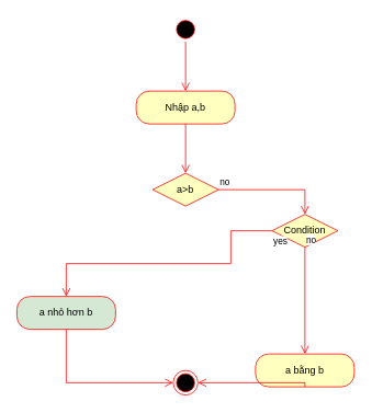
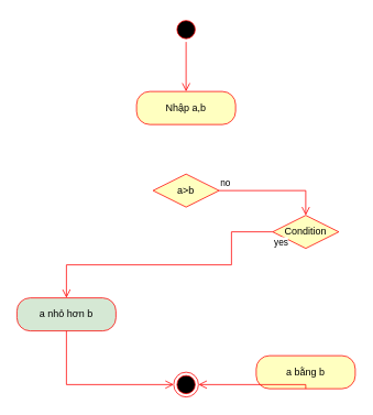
  <mxCell id="0" />
  <mxCell id="1" parent="0" />
  <mxCell id="2" value="" style="ellipse;html=1;shape=startState;fillColor=#000000;strokeColor=#ff0000;" vertex="1" parent="1"><mxGeometry x="210" y="20" width="30" height="30" as="geometry" /></mxCell>
  <mxCell id="3" value="" style="edgeStyle=orthogonalEdgeStyle;html=1;verticalAlign=bottom;endArrow=open;endSize=8;strokeColor=#ff0000;rounded=0;entryX=0.5;entryY=0;entryDx=0;entryDy=0;" edge="1" source="2" parent="1" target="4"><mxGeometry relative="1" as="geometry"><mxPoint x="225" y="110" as="targetPoint" /></mxGeometry></mxCell>
  <mxCell id="4" value="Nhập a,b" style="rounded=1;whiteSpace=wrap;html=1;arcSize=40;fontColor=#000000;fillColor=#ffffc0;strokeColor=#ff0000;" vertex="1" parent="1"><mxGeometry x="165" y="110" width="120" height="40" as="geometry" /></mxCell>
- <mxCell id="5" value="" style="edgeStyle=orthogonalEdgeStyle;html=1;verticalAlign=bottom;endArrow=open;endSize=8;strokeColor=#ff0000;rounded=0;entryX=0.5;entryY=0;entryDx=0;entryDy=0;" edge="1" source="4" parent="1" target="6"><mxGeometry relative="1" as="geometry"><mxPoint x="225" y="210" as="targetPoint" /></mxGeometry></mxCell>
  <mxCell id="6" value="a&amp;gt;b" style="rhombus;whiteSpace=wrap;html=1;fillColor=#ffffc0;strokeColor=#ff0000;" vertex="1" parent="1"><mxGeometry x="185" y="210" width="80" height="40" as="geometry" /></mxCell>
  <mxCell id="7" value="no" style="edgeStyle=orthogonalEdgeStyle;html=1;align=left;verticalAlign=bottom;endArrow=open;endSize=8;strokeColor=#ff0000;rounded=0;entryX=0.5;entryY=0;entryDx=0;entryDy=0;" edge="1" source="6" parent="1" target="8"><mxGeometry x="-1" relative="1" as="geometry"><mxPoint x="370" y="260" as="targetPoint" /></mxGeometry></mxCell>
  <mxCell id="8" value="Condition" style="rhombus;whiteSpace=wrap;html=1;fillColor=#ffffc0;strokeColor=#ff0000;" vertex="1" parent="1"><mxGeometry x="330" y="260" width="80" height="40" as="geometry" /></mxCell>
- <mxCell id="9" value="no" style="edgeStyle=orthogonalEdgeStyle;html=1;align=left;verticalAlign=bottom;endArrow=open;endSize=8;strokeColor=#ff0000;rounded=0;" edge="1" source="8" parent="1" target="12"><mxGeometry x="-1" relative="1" as="geometry"><mxPoint x="370" y="360" as="targetPoint" /></mxGeometry></mxCell>
  <mxCell id="10" value="yes" style="edgeStyle=orthogonalEdgeStyle;html=1;align=left;verticalAlign=top;endArrow=open;endSize=8;strokeColor=#ff0000;rounded=0;" edge="1" source="8" parent="1" target="11"><mxGeometry x="-1" relative="1" as="geometry"><mxPoint x="80" y="360" as="targetPoint" /><Array as="points"><mxPoint x="280" y="280" /><mxPoint x="280" y="320" /><mxPoint x="80" y="320" /></Array></mxGeometry></mxCell>
  <mxCell id="11" value="a nhỏ hơn b" style="rounded=1;whiteSpace=wrap;html=1;arcSize=40;fontColor=#000000;fillColor=#d5e8d4;strokeColor=#ff0000;" vertex="1" parent="1"><mxGeometry x="20" y="360" width="120" height="40" as="geometry" /></mxCell>
  <mxCell id="12" value="a bằng b" style="rounded=1;whiteSpace=wrap;html=1;arcSize=40;fontColor=#000000;fillColor=#ffffc0;strokeColor=#ff0000;" vertex="1" parent="1"><mxGeometry x="310" y="430" width="120" height="40" as="geometry" /></mxCell>
  <mxCell id="13" value="" style="edgeStyle=orthogonalEdgeStyle;html=1;verticalAlign=bottom;endArrow=open;endSize=8;strokeColor=#ff0000;rounded=0;exitX=0.5;exitY=1;exitDx=0;exitDy=0;entryX=1;entryY=0.5;entryDx=0;entryDy=0;" edge="1" source="12" parent="1" target="15"><mxGeometry relative="1" as="geometry"><mxPoint x="330" y="460" as="targetPoint" /><mxPoint x="370" y="430" as="sourcePoint" /><Array as="points"><mxPoint x="370" y="465" /></Array></mxGeometry></mxCell>
  <mxCell id="14" value="" style="edgeStyle=orthogonalEdgeStyle;html=1;verticalAlign=bottom;endArrow=open;endSize=8;strokeColor=#ff0000;rounded=0;exitX=0.5;exitY=1;exitDx=0;exitDy=0;entryX=0;entryY=0.5;entryDx=0;entryDy=0;" edge="1" source="11" parent="1" target="15"><mxGeometry relative="1" as="geometry"><mxPoint x="120" y="460" as="targetPoint" /><mxPoint x="70" y="440" as="sourcePoint" /><Array as="points"><mxPoint x="80" y="465" /></Array></mxGeometry></mxCell>
  <mxCell id="15" value="" style="ellipse;html=1;shape=endState;fillColor=#000000;strokeColor=#ff0000;" vertex="1" parent="1"><mxGeometry x="210" y="450" width="30" height="30" as="geometry" /></mxCell>
